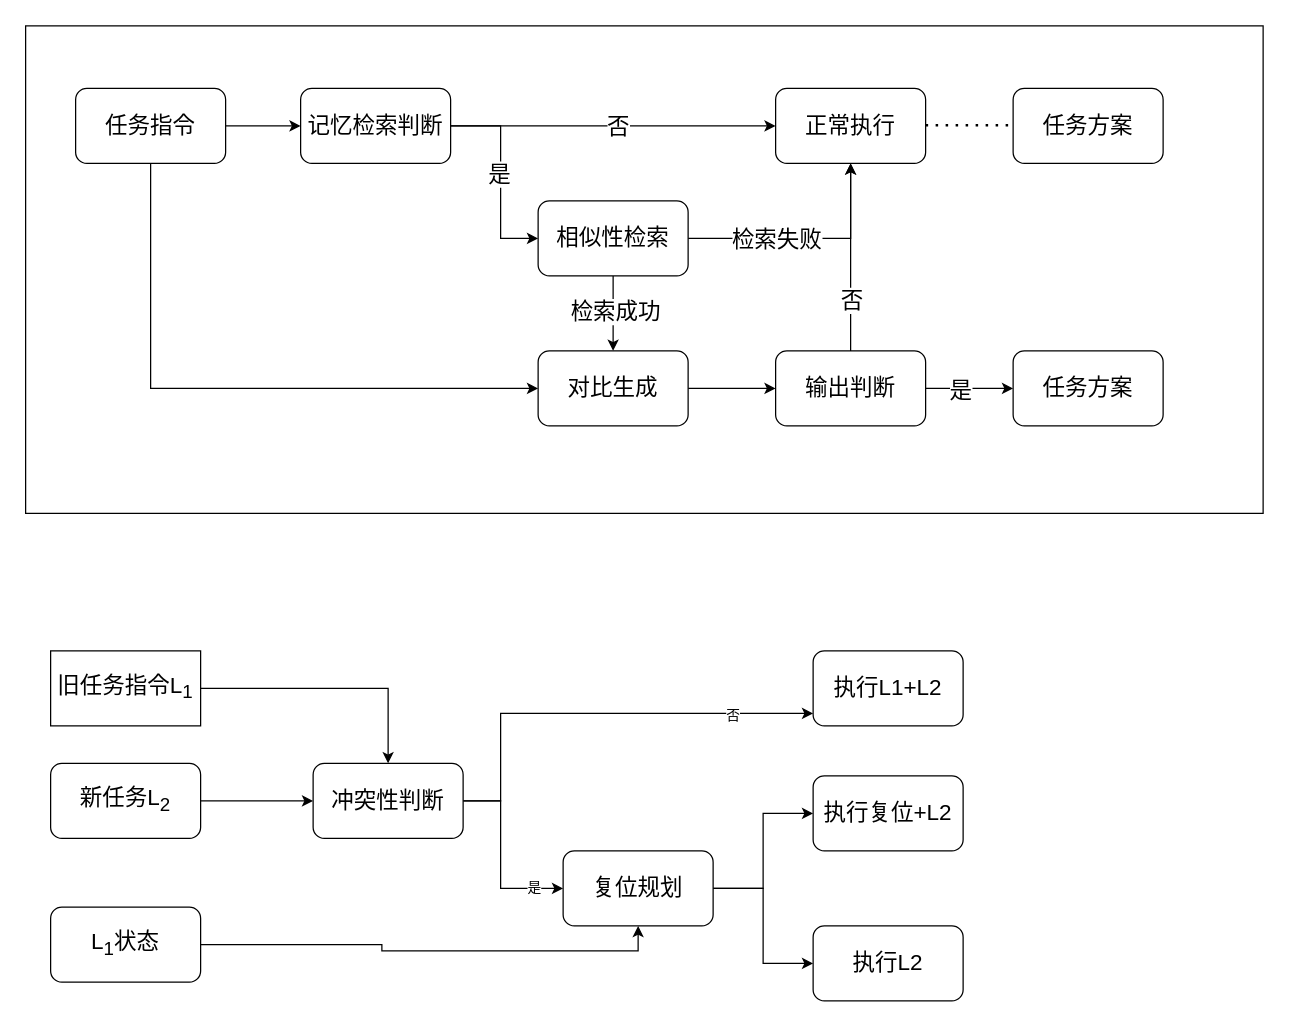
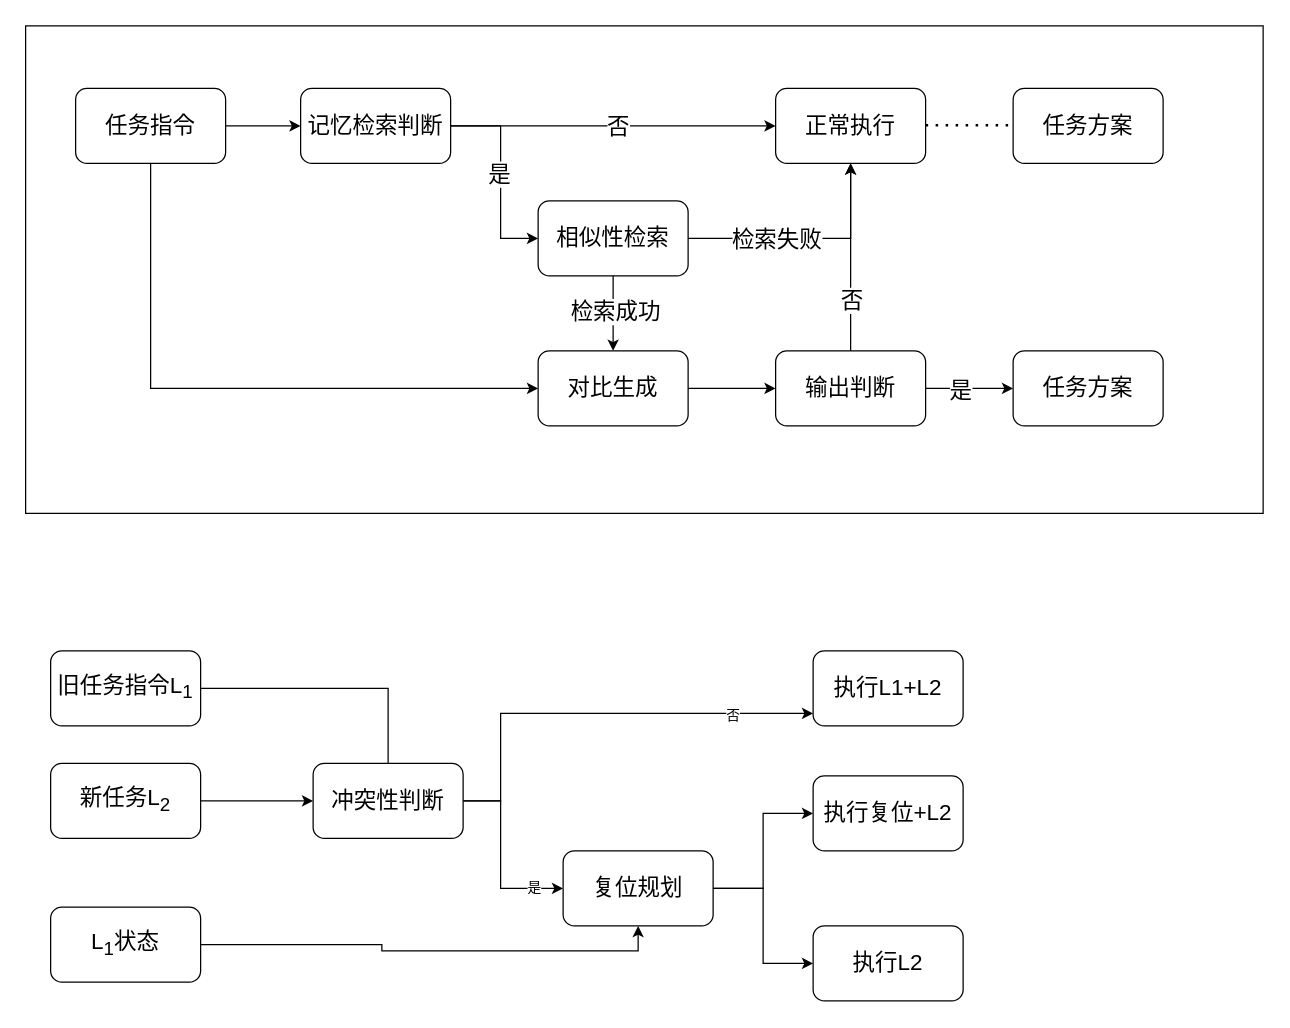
  <mxCell id="0" />
  <mxCell id="1" parent="0" />
  <mxCell id="2" value="" style="rounded=0;whiteSpace=wrap;html=1;" vertex="1" parent="1"><mxGeometry x="20" y="20" width="990" height="390" as="geometry" /></mxCell>
  <mxCell id="3" style="edgeStyle=orthogonalEdgeStyle;rounded=0;orthogonalLoop=1;jettySize=auto;html=1;entryX=0;entryY=0.5;entryDx=0;entryDy=0;" edge="1" parent="1" source="5" target="10"><mxGeometry relative="1" as="geometry" /></mxCell>
  <mxCell id="4" style="edgeStyle=orthogonalEdgeStyle;rounded=0;orthogonalLoop=1;jettySize=auto;html=1;entryX=0;entryY=0.5;entryDx=0;entryDy=0;" edge="1" parent="1" source="5" target="18"><mxGeometry relative="1" as="geometry"><Array as="points"><mxPoint x="120" y="310" /></Array></mxGeometry></mxCell>
  <mxCell id="5" value="&lt;font style=&quot;font-size: 18px;&quot;&gt;任务指令&lt;/font&gt;" style="rounded=1;whiteSpace=wrap;html=1;" vertex="1" parent="1"><mxGeometry x="60" y="70" width="120" height="60" as="geometry" /></mxCell>
  <mxCell id="6" value="" style="edgeStyle=orthogonalEdgeStyle;rounded=0;orthogonalLoop=1;jettySize=auto;html=1;" edge="1" parent="1" source="10" target="16"><mxGeometry relative="1" as="geometry"><Array as="points"><mxPoint x="400" y="100" /><mxPoint x="400" y="190" /></Array></mxGeometry></mxCell>
  <mxCell id="7" value="&lt;span style=&quot;font-size: 18px;&quot;&gt;是&lt;/span&gt;" style="edgeLabel;html=1;align=center;verticalAlign=middle;resizable=0;points=[];" vertex="1" connectable="0" parent="6"><mxGeometry x="-0.025" y="-2" relative="1" as="geometry"><mxPoint as="offset" /></mxGeometry></mxCell>
  <mxCell id="8" style="edgeStyle=orthogonalEdgeStyle;rounded=0;orthogonalLoop=1;jettySize=auto;html=1;exitX=1;exitY=0.5;exitDx=0;exitDy=0;entryX=0;entryY=0.5;entryDx=0;entryDy=0;" edge="1" parent="1" source="10" target="11"><mxGeometry relative="1" as="geometry" /></mxCell>
  <mxCell id="9" value="&lt;font style=&quot;font-size: 18px;&quot;&gt;否&lt;/font&gt;" style="edgeLabel;html=1;align=center;verticalAlign=middle;resizable=0;points=[];" vertex="1" connectable="0" parent="8"><mxGeometry x="0.022" relative="1" as="geometry"><mxPoint as="offset" /></mxGeometry></mxCell>
  <mxCell id="10" value="&lt;font style=&quot;font-size: 18px;&quot;&gt;记忆检索判断&lt;/font&gt;" style="whiteSpace=wrap;html=1;rounded=1;" vertex="1" parent="1"><mxGeometry x="240" y="70" width="120" height="60" as="geometry" /></mxCell>
  <mxCell id="11" value="&lt;font style=&quot;font-size: 18px;&quot;&gt;正常执行&lt;/font&gt;" style="whiteSpace=wrap;html=1;rounded=1;" vertex="1" parent="1"><mxGeometry x="620" y="70" width="120" height="60" as="geometry" /></mxCell>
  <mxCell id="12" style="edgeStyle=orthogonalEdgeStyle;rounded=0;orthogonalLoop=1;jettySize=auto;html=1;exitX=0.5;exitY=1;exitDx=0;exitDy=0;entryX=0.5;entryY=0;entryDx=0;entryDy=0;" edge="1" parent="1" source="16" target="18"><mxGeometry relative="1" as="geometry" /></mxCell>
  <mxCell id="13" value="&lt;font style=&quot;font-size: 18px;&quot;&gt;检索成功&lt;/font&gt;" style="edgeLabel;html=1;align=center;verticalAlign=middle;resizable=0;points=[];" vertex="1" connectable="0" parent="12"><mxGeometry x="-0.083" y="1" relative="1" as="geometry"><mxPoint as="offset" /></mxGeometry></mxCell>
  <mxCell id="14" style="edgeStyle=orthogonalEdgeStyle;rounded=0;orthogonalLoop=1;jettySize=auto;html=1;exitX=1;exitY=0.5;exitDx=0;exitDy=0;entryX=0.5;entryY=1;entryDx=0;entryDy=0;" edge="1" parent="1" source="16" target="11"><mxGeometry relative="1" as="geometry" /></mxCell>
  <mxCell id="15" value="&lt;font style=&quot;font-size: 18px;&quot;&gt;检索失败&lt;/font&gt;" style="edgeLabel;html=1;align=center;verticalAlign=middle;resizable=0;points=[];" vertex="1" connectable="0" parent="14"><mxGeometry x="-0.264" y="-3" relative="1" as="geometry"><mxPoint y="-3" as="offset" /></mxGeometry></mxCell>
  <mxCell id="16" value="&lt;font style=&quot;font-size: 18px;&quot;&gt;相似性检索&lt;/font&gt;" style="whiteSpace=wrap;html=1;rounded=1;" vertex="1" parent="1"><mxGeometry x="430" y="160" width="120" height="60" as="geometry" /></mxCell>
  <mxCell id="17" value="" style="edgeStyle=orthogonalEdgeStyle;rounded=0;orthogonalLoop=1;jettySize=auto;html=1;" edge="1" parent="1" source="18" target="23"><mxGeometry relative="1" as="geometry" /></mxCell>
  <mxCell id="18" value="&lt;font style=&quot;font-size: 18px;&quot;&gt;对比生成&lt;/font&gt;" style="whiteSpace=wrap;html=1;rounded=1;" vertex="1" parent="1"><mxGeometry x="430" y="280" width="120" height="60" as="geometry" /></mxCell>
  <mxCell id="19" style="edgeStyle=orthogonalEdgeStyle;rounded=0;orthogonalLoop=1;jettySize=auto;html=1;entryX=0.5;entryY=1;entryDx=0;entryDy=0;" edge="1" parent="1" source="23" target="11"><mxGeometry relative="1" as="geometry" /></mxCell>
  <mxCell id="20" value="&lt;font style=&quot;font-size: 18px;&quot;&gt;否&lt;/font&gt;" style="edgeLabel;html=1;align=center;verticalAlign=middle;resizable=0;points=[];" vertex="1" connectable="0" parent="19"><mxGeometry x="-0.286" y="1" relative="1" as="geometry"><mxPoint x="1" y="13" as="offset" /></mxGeometry></mxCell>
  <mxCell id="21" style="edgeStyle=orthogonalEdgeStyle;rounded=0;orthogonalLoop=1;jettySize=auto;html=1;entryX=0;entryY=0.5;entryDx=0;entryDy=0;" edge="1" parent="1" source="23" target="24"><mxGeometry relative="1" as="geometry" /></mxCell>
  <mxCell id="22" value="&lt;font style=&quot;font-size: 18px;&quot;&gt;是&lt;/font&gt;" style="edgeLabel;html=1;align=center;verticalAlign=middle;resizable=0;points=[];" vertex="1" connectable="0" parent="21"><mxGeometry x="-0.22" y="-1" relative="1" as="geometry"><mxPoint as="offset" /></mxGeometry></mxCell>
  <mxCell id="23" value="&lt;font style=&quot;font-size: 18px;&quot;&gt;输出判断&lt;/font&gt;" style="whiteSpace=wrap;html=1;rounded=1;" vertex="1" parent="1"><mxGeometry x="620" y="280" width="120" height="60" as="geometry" /></mxCell>
  <mxCell id="24" value="&lt;font style=&quot;font-size: 18px;&quot;&gt;任务方案&lt;/font&gt;" style="rounded=1;whiteSpace=wrap;html=1;" vertex="1" parent="1"><mxGeometry x="810" y="280" width="120" height="60" as="geometry" /></mxCell>
  <mxCell id="25" value="&lt;span style=&quot;font-size: 18px;&quot;&gt;任务方案&lt;/span&gt;" style="whiteSpace=wrap;html=1;rounded=1;" vertex="1" parent="1"><mxGeometry x="810" y="70" width="120" height="60" as="geometry" /></mxCell>
  <mxCell id="26" value="" style="endArrow=none;dashed=1;html=1;dashPattern=1 3;strokeWidth=2;rounded=0;entryX=0;entryY=0.5;entryDx=0;entryDy=0;" edge="1" parent="1"><mxGeometry width="50" height="50" relative="1" as="geometry"><mxPoint x="740" y="99.44" as="sourcePoint" /><mxPoint x="810" y="99.44" as="targetPoint" /></mxGeometry></mxCell>
  <mxCell id="27" value="" style="edgeStyle=orthogonalEdgeStyle;rounded=0;orthogonalLoop=1;jettySize=auto;html=1;" edge="1" parent="1" source="28" target="33"><mxGeometry relative="1" as="geometry" /></mxCell>
  <mxCell id="28" value="&lt;span style=&quot;font-size: 18px;&quot;&gt;新任务L&lt;sub&gt;2&lt;/sub&gt;&lt;/span&gt;" style="rounded=1;whiteSpace=wrap;html=1;" vertex="1" parent="1"><mxGeometry x="40" y="610" width="120" height="60" as="geometry" /></mxCell>
  <mxCell id="29" value="" style="edgeStyle=orthogonalEdgeStyle;rounded=0;orthogonalLoop=1;jettySize=auto;html=1;" edge="1" parent="1" source="33" target="36"><mxGeometry relative="1" as="geometry"><Array as="points"><mxPoint x="400" y="640" /><mxPoint x="400" y="570" /></Array></mxGeometry></mxCell>
  <mxCell id="30" value="否" style="edgeLabel;html=1;align=center;verticalAlign=middle;resizable=0;points=[];" vertex="1" connectable="0" parent="29"><mxGeometry x="0.63" y="-1" relative="1" as="geometry"><mxPoint as="offset" /></mxGeometry></mxCell>
  <mxCell id="31" value="" style="edgeStyle=orthogonalEdgeStyle;rounded=0;orthogonalLoop=1;jettySize=auto;html=1;" edge="1" parent="1" source="33" target="39"><mxGeometry relative="1" as="geometry"><Array as="points"><mxPoint x="400" y="640" /><mxPoint x="400" y="710" /></Array></mxGeometry></mxCell>
  <mxCell id="32" value="是" style="edgeLabel;html=1;align=center;verticalAlign=middle;resizable=0;points=[];" vertex="1" connectable="0" parent="31"><mxGeometry x="0.679" y="2" relative="1" as="geometry"><mxPoint as="offset" /></mxGeometry></mxCell>
  <mxCell id="33" value="&lt;font style=&quot;font-size: 18px;&quot;&gt;冲突性判断&lt;/font&gt;" style="whiteSpace=wrap;html=1;rounded=1;" vertex="1" parent="1"><mxGeometry x="250" y="610" width="120" height="60" as="geometry" /></mxCell>
- <mxCell id="34" style="edgeStyle=orthogonalEdgeStyle;rounded=0;orthogonalLoop=1;jettySize=auto;html=1;entryX=0.5;entryY=0;entryDx=0;entryDy=0;" edge="1" parent="1" source="35" target="33"><mxGeometry relative="1" as="geometry" /></mxCell>
- <mxCell id="35" value="&lt;font style=&quot;font-size: 18px;&quot;&gt;旧任务指令L&lt;sub&gt;1&lt;/sub&gt;&lt;/font&gt;" style="whiteSpace=wrap;html=1;rounded=0;" vertex="1" parent="1"><mxGeometry x="40" y="520" width="120" height="60" as="geometry" /></mxCell>
+ <mxCell id="34" style="edgeStyle=orthogonalEdgeStyle;rounded=0;orthogonalLoop=1;jettySize=auto;html=1;entryX=0.5;entryY=0;entryDx=0;entryDy=0;endArrow=none;" edge="1" parent="1" source="35" target="33"><mxGeometry relative="1" as="geometry" /></mxCell>
+ <mxCell id="35" value="&lt;font style=&quot;font-size: 18px;&quot;&gt;旧任务指令L&lt;sub&gt;1&lt;/sub&gt;&lt;/font&gt;" style="whiteSpace=wrap;html=1;rounded=1;" vertex="1" parent="1"><mxGeometry x="40" y="520" width="120" height="60" as="geometry" /></mxCell>
  <mxCell id="36" value="&lt;font style=&quot;font-size: 18px;&quot;&gt;执行L1+L2&lt;/font&gt;" style="whiteSpace=wrap;html=1;rounded=1;" vertex="1" parent="1"><mxGeometry x="650" y="520" width="120" height="60" as="geometry" /></mxCell>
  <mxCell id="37" style="edgeStyle=orthogonalEdgeStyle;rounded=0;orthogonalLoop=1;jettySize=auto;html=1;entryX=0;entryY=0.5;entryDx=0;entryDy=0;" edge="1" parent="1" source="39" target="42"><mxGeometry relative="1" as="geometry" /></mxCell>
  <mxCell id="38" style="edgeStyle=orthogonalEdgeStyle;rounded=0;orthogonalLoop=1;jettySize=auto;html=1;entryX=0;entryY=0.5;entryDx=0;entryDy=0;" edge="1" parent="1" source="39" target="43"><mxGeometry relative="1" as="geometry" /></mxCell>
  <mxCell id="39" value="&lt;font style=&quot;font-size: 18px;&quot;&gt;复位规划&lt;/font&gt;" style="whiteSpace=wrap;html=1;rounded=1;" vertex="1" parent="1"><mxGeometry x="450" y="680" width="120" height="60" as="geometry" /></mxCell>
  <mxCell id="40" style="edgeStyle=orthogonalEdgeStyle;rounded=0;orthogonalLoop=1;jettySize=auto;html=1;entryX=0.5;entryY=1;entryDx=0;entryDy=0;" edge="1" parent="1" source="41" target="39"><mxGeometry relative="1" as="geometry" /></mxCell>
  <mxCell id="41" value="&lt;span style=&quot;font-size: 18px;&quot;&gt;L&lt;sub&gt;1&lt;/sub&gt;状态&lt;/span&gt;" style="rounded=1;whiteSpace=wrap;html=1;" vertex="1" parent="1"><mxGeometry x="40" y="725" width="120" height="60" as="geometry" /></mxCell>
  <mxCell id="42" value="&lt;font style=&quot;font-size: 18px;&quot;&gt;执行复位+L2&lt;/font&gt;" style="whiteSpace=wrap;html=1;rounded=1;" vertex="1" parent="1"><mxGeometry x="650" y="620" width="120" height="60" as="geometry" /></mxCell>
  <mxCell id="43" value="&lt;font style=&quot;font-size: 18px;&quot;&gt;执行L2&lt;/font&gt;" style="whiteSpace=wrap;html=1;rounded=1;" vertex="1" parent="1"><mxGeometry x="650" y="740" width="120" height="60" as="geometry" /></mxCell>
